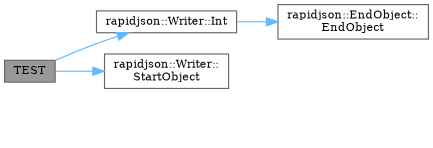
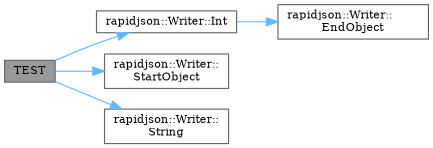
  digraph {
    fontname="DejaVu Serif"
    rankdir=LR
    node [color=grey40 fillcolor=white fontname="DejaVu Serif" fontsize=10 shape=box style=filled]
    edge [color=steelblue1 fontname="DejaVu Serif" fontsize=10 labelfontname=Helvetica labelfontsize=10 style=solid]
    n1 [color=gray40 fillcolor=grey60 fontcolor=black height=0.2 label=TEST width=0.4]
    n2 [height=0.2 label="rapidjson::Writer::Int" width=0.4]
    n3 [height=0.2 label="rapidjson::Writer::\lStartObject" width=0.4]
-   n5 [height=0.2 label="rapidjson::EndObject::\lEndObject" width=0.4]
+   n4 [height=0.2 label="rapidjson::Writer::\lString" width=0.4]
+   n5 [height=0.2 label="rapidjson::Writer::\lEndObject" width=0.4]
    n1 -> n2
    n1 -> n3
+   n1 -> n4
    n2 -> n5
  }
